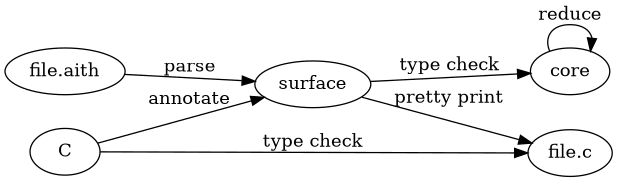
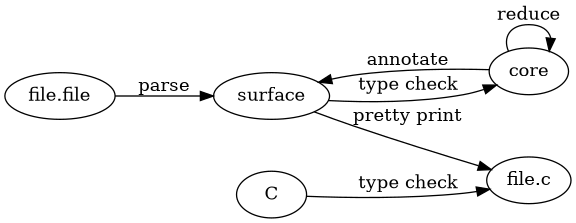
  digraph {
    rankdir=LR
-   n1 [label="file.aith"]
+   n1 [label="file.file"]
    surface
    n3 [label="file.c"]
    core
    C
    n1 -> surface [label=parse]
    surface -> n3 [label="pretty print"]
    surface -> core [label="type check"]
-   C -> surface [label=annotate]
+   core -> surface [label=annotate]
    core -> core [label=reduce]
    C -> n3 [label="type check"]
  }
